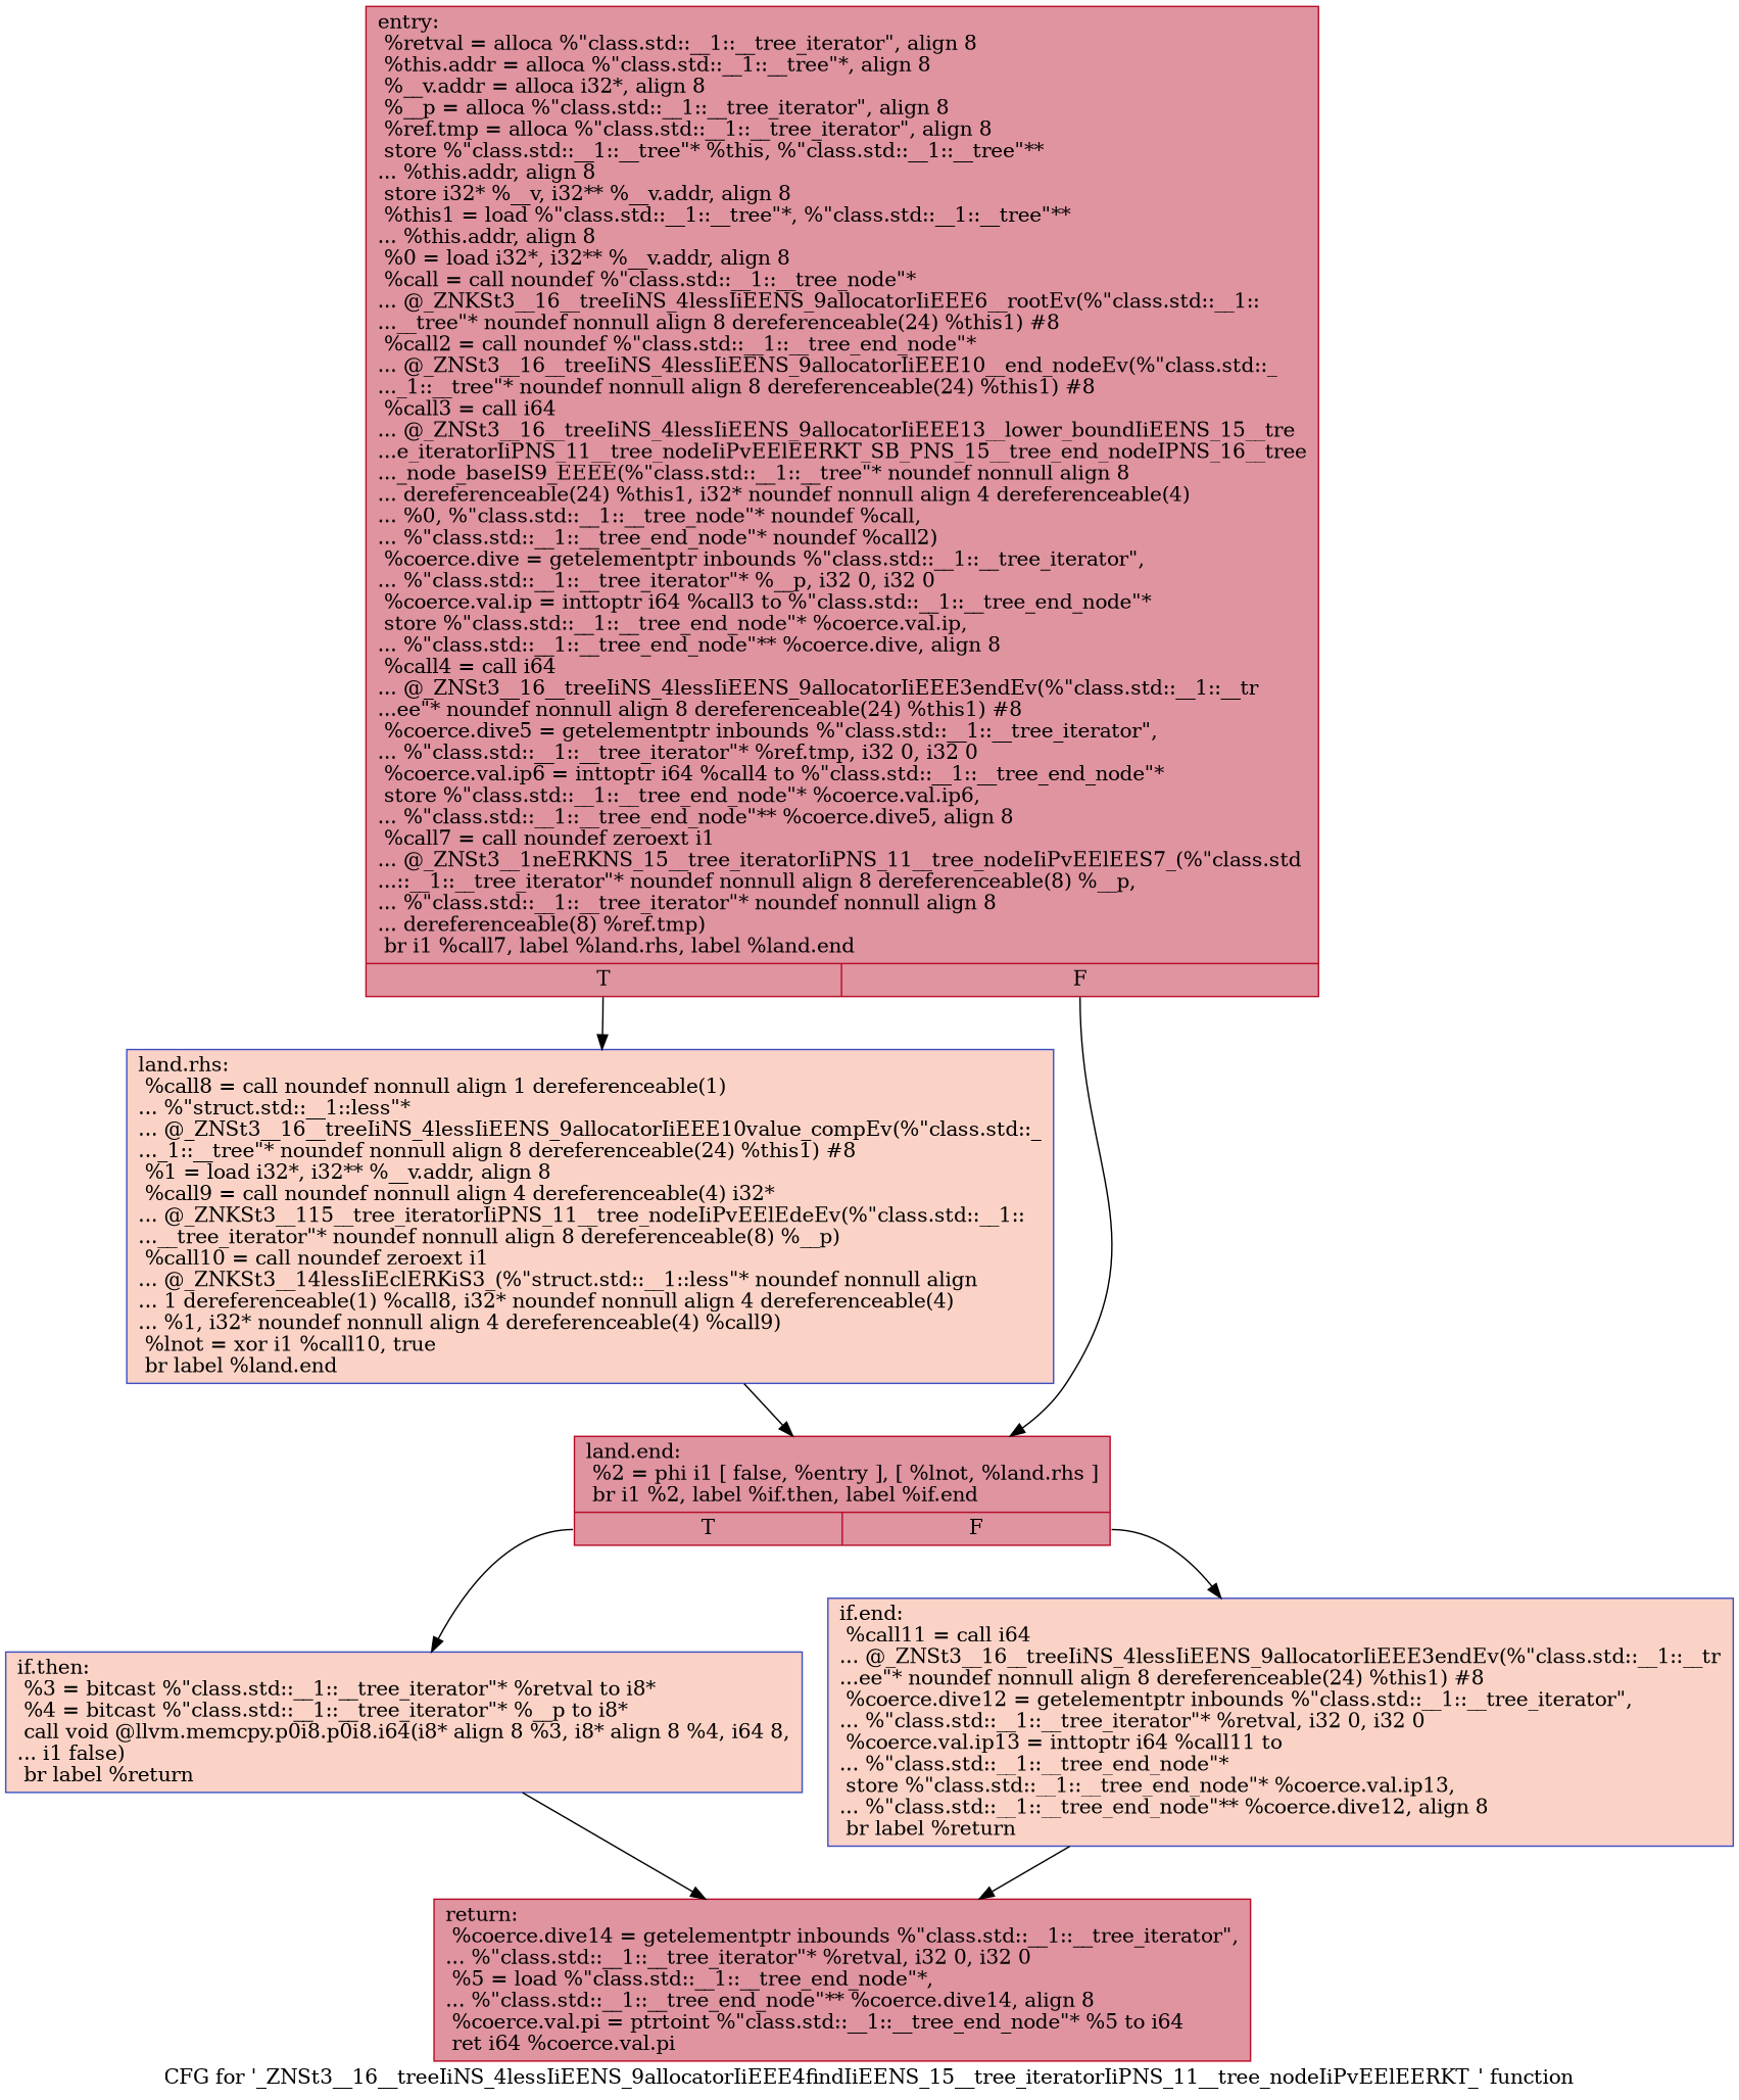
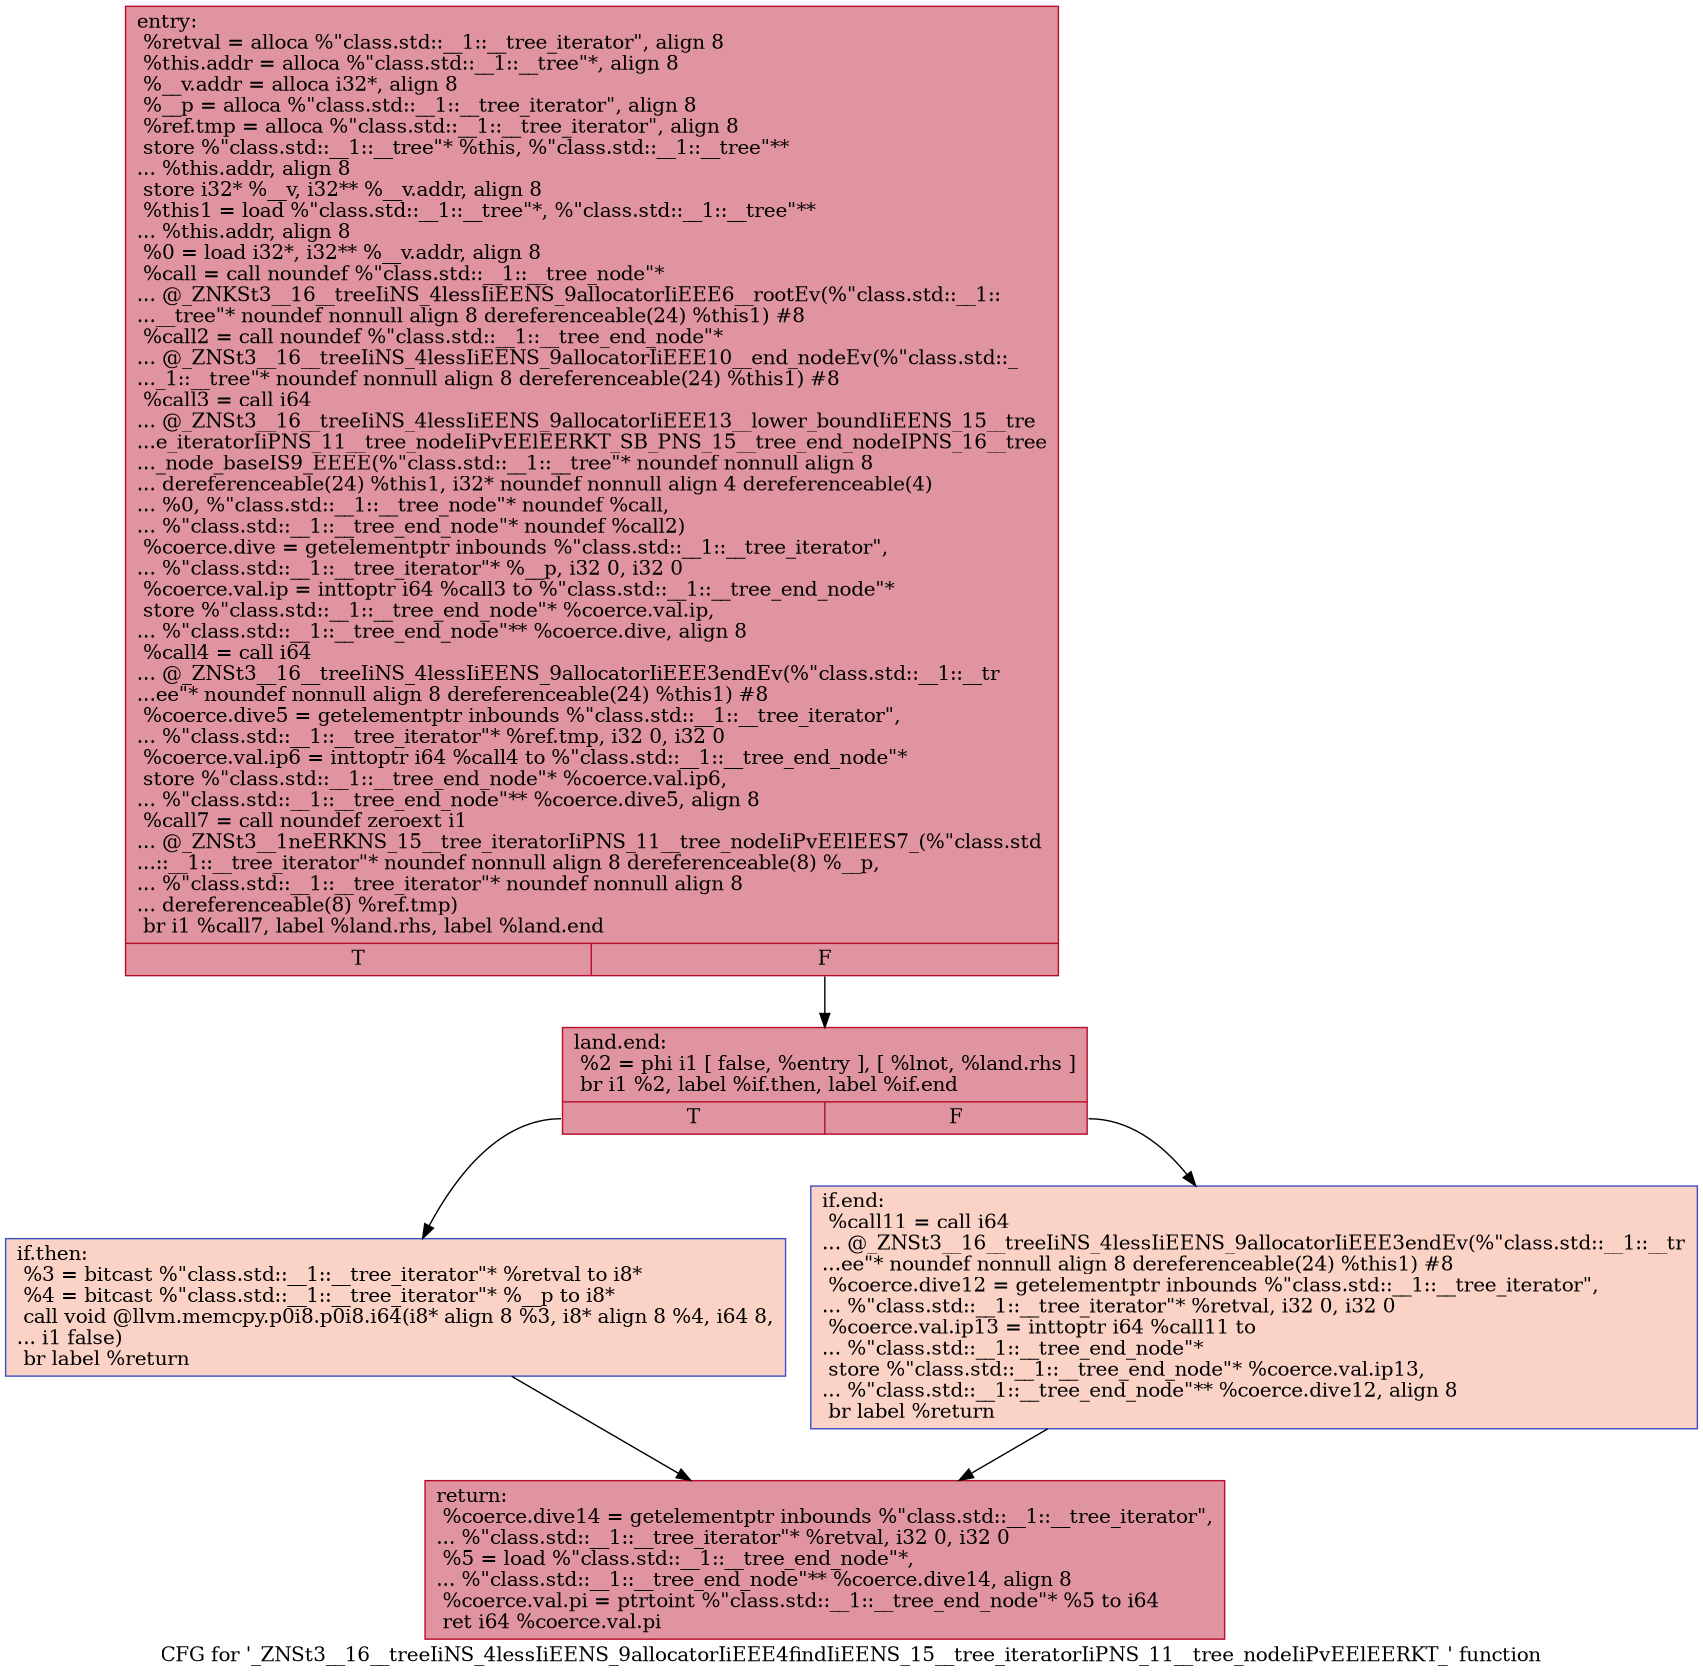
  digraph {
    label="CFG for '_ZNSt3__16__treeIiNS_4lessIiEENS_9allocatorIiEEE4findIiEENS_15__tree_iteratorIiPNS_11__tree_nodeIiPvEElEERKT_' function"
    node [color="#b70d28ff" fillcolor="#b70d2870" shape=record style=filled]
    n1 [label="{entry:\l  %retval = alloca %\"class.std::__1::__tree_iterator\", align 8\l  %this.addr = alloca %\"class.std::__1::__tree\"*, align 8\l  %__v.addr = alloca i32*, align 8\l  %__p = alloca %\"class.std::__1::__tree_iterator\", align 8\l  %ref.tmp = alloca %\"class.std::__1::__tree_iterator\", align 8\l  store %\"class.std::__1::__tree\"* %this, %\"class.std::__1::__tree\"**\l... %this.addr, align 8\l  store i32* %__v, i32** %__v.addr, align 8\l  %this1 = load %\"class.std::__1::__tree\"*, %\"class.std::__1::__tree\"**\l... %this.addr, align 8\l  %0 = load i32*, i32** %__v.addr, align 8\l  %call = call noundef %\"class.std::__1::__tree_node\"*\l... @_ZNKSt3__16__treeIiNS_4lessIiEENS_9allocatorIiEEE6__rootEv(%\"class.std::__1::\l...__tree\"* noundef nonnull align 8 dereferenceable(24) %this1) #8\l  %call2 = call noundef %\"class.std::__1::__tree_end_node\"*\l... @_ZNSt3__16__treeIiNS_4lessIiEENS_9allocatorIiEEE10__end_nodeEv(%\"class.std::_\l..._1::__tree\"* noundef nonnull align 8 dereferenceable(24) %this1) #8\l  %call3 = call i64\l... @_ZNSt3__16__treeIiNS_4lessIiEENS_9allocatorIiEEE13__lower_boundIiEENS_15__tre\l...e_iteratorIiPNS_11__tree_nodeIiPvEElEERKT_SB_PNS_15__tree_end_nodeIPNS_16__tree\l..._node_baseIS9_EEEE(%\"class.std::__1::__tree\"* noundef nonnull align 8\l... dereferenceable(24) %this1, i32* noundef nonnull align 4 dereferenceable(4)\l... %0, %\"class.std::__1::__tree_node\"* noundef %call,\l... %\"class.std::__1::__tree_end_node\"* noundef %call2)\l  %coerce.dive = getelementptr inbounds %\"class.std::__1::__tree_iterator\",\l... %\"class.std::__1::__tree_iterator\"* %__p, i32 0, i32 0\l  %coerce.val.ip = inttoptr i64 %call3 to %\"class.std::__1::__tree_end_node\"*\l  store %\"class.std::__1::__tree_end_node\"* %coerce.val.ip,\l... %\"class.std::__1::__tree_end_node\"** %coerce.dive, align 8\l  %call4 = call i64\l... @_ZNSt3__16__treeIiNS_4lessIiEENS_9allocatorIiEEE3endEv(%\"class.std::__1::__tr\l...ee\"* noundef nonnull align 8 dereferenceable(24) %this1) #8\l  %coerce.dive5 = getelementptr inbounds %\"class.std::__1::__tree_iterator\",\l... %\"class.std::__1::__tree_iterator\"* %ref.tmp, i32 0, i32 0\l  %coerce.val.ip6 = inttoptr i64 %call4 to %\"class.std::__1::__tree_end_node\"*\l  store %\"class.std::__1::__tree_end_node\"* %coerce.val.ip6,\l... %\"class.std::__1::__tree_end_node\"** %coerce.dive5, align 8\l  %call7 = call noundef zeroext i1\l... @_ZNSt3__1neERKNS_15__tree_iteratorIiPNS_11__tree_nodeIiPvEElEES7_(%\"class.std\l...::__1::__tree_iterator\"* noundef nonnull align 8 dereferenceable(8) %__p,\l... %\"class.std::__1::__tree_iterator\"* noundef nonnull align 8\l... dereferenceable(8) %ref.tmp)\l  br i1 %call7, label %land.rhs, label %land.end\l|{<s0>T|<s1>F}}"]
-   n2 [color="#3d50c3ff" fillcolor="#f59c7d70" label="{land.rhs:                                         \l  %call8 = call noundef nonnull align 1 dereferenceable(1)\l... %\"struct.std::__1::less\"*\l... @_ZNSt3__16__treeIiNS_4lessIiEENS_9allocatorIiEEE10value_compEv(%\"class.std::_\l..._1::__tree\"* noundef nonnull align 8 dereferenceable(24) %this1) #8\l  %1 = load i32*, i32** %__v.addr, align 8\l  %call9 = call noundef nonnull align 4 dereferenceable(4) i32*\l... @_ZNKSt3__115__tree_iteratorIiPNS_11__tree_nodeIiPvEElEdeEv(%\"class.std::__1::\l...__tree_iterator\"* noundef nonnull align 8 dereferenceable(8) %__p)\l  %call10 = call noundef zeroext i1\l... @_ZNKSt3__14lessIiEclERKiS3_(%\"struct.std::__1::less\"* noundef nonnull align\l... 1 dereferenceable(1) %call8, i32* noundef nonnull align 4 dereferenceable(4)\l... %1, i32* noundef nonnull align 4 dereferenceable(4) %call9)\l  %lnot = xor i1 %call10, true\l  br label %land.end\l}"]
    n3 [label="{land.end:                                         \l  %2 = phi i1 [ false, %entry ], [ %lnot, %land.rhs ]\l  br i1 %2, label %if.then, label %if.end\l|{<s0>T|<s1>F}}"]
    n4 [color="#3d50c3ff" fillcolor="#f59c7d70" label="{if.then:                                          \l  %3 = bitcast %\"class.std::__1::__tree_iterator\"* %retval to i8*\l  %4 = bitcast %\"class.std::__1::__tree_iterator\"* %__p to i8*\l  call void @llvm.memcpy.p0i8.p0i8.i64(i8* align 8 %3, i8* align 8 %4, i64 8,\l... i1 false)\l  br label %return\l}"]
    n5 [color="#3d50c3ff" fillcolor="#f59c7d70" label="{if.end:                                           \l  %call11 = call i64\l... @_ZNSt3__16__treeIiNS_4lessIiEENS_9allocatorIiEEE3endEv(%\"class.std::__1::__tr\l...ee\"* noundef nonnull align 8 dereferenceable(24) %this1) #8\l  %coerce.dive12 = getelementptr inbounds %\"class.std::__1::__tree_iterator\",\l... %\"class.std::__1::__tree_iterator\"* %retval, i32 0, i32 0\l  %coerce.val.ip13 = inttoptr i64 %call11 to\l... %\"class.std::__1::__tree_end_node\"*\l  store %\"class.std::__1::__tree_end_node\"* %coerce.val.ip13,\l... %\"class.std::__1::__tree_end_node\"** %coerce.dive12, align 8\l  br label %return\l}"]
    n6 [label="{return:                                           \l  %coerce.dive14 = getelementptr inbounds %\"class.std::__1::__tree_iterator\",\l... %\"class.std::__1::__tree_iterator\"* %retval, i32 0, i32 0\l  %5 = load %\"class.std::__1::__tree_end_node\"*,\l... %\"class.std::__1::__tree_end_node\"** %coerce.dive14, align 8\l  %coerce.val.pi = ptrtoint %\"class.std::__1::__tree_end_node\"* %5 to i64\l  ret i64 %coerce.val.pi\l}"]
-   n1 -> n2 [tailport=s0]
    n1 -> n3 [tailport=s1]
-   n2 -> n3
    n3 -> n4 [tailport=s0]
    n3 -> n5 [tailport=s1]
    n4 -> n6
    n5 -> n6
  }
